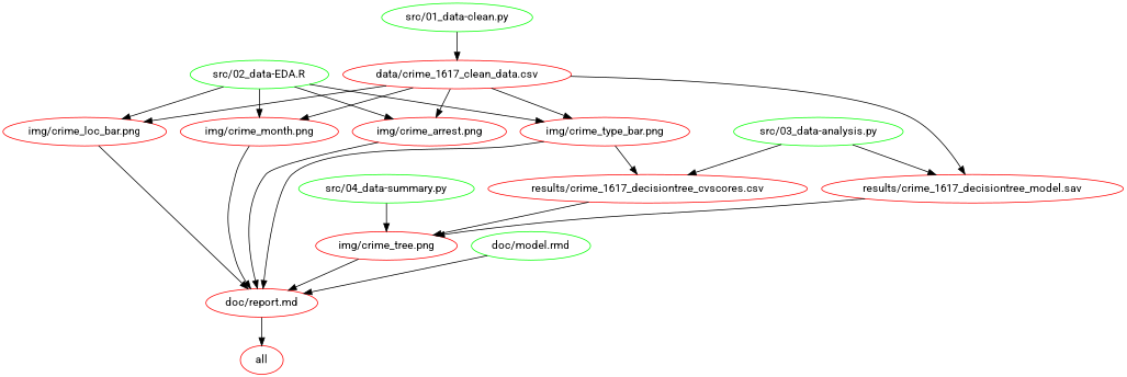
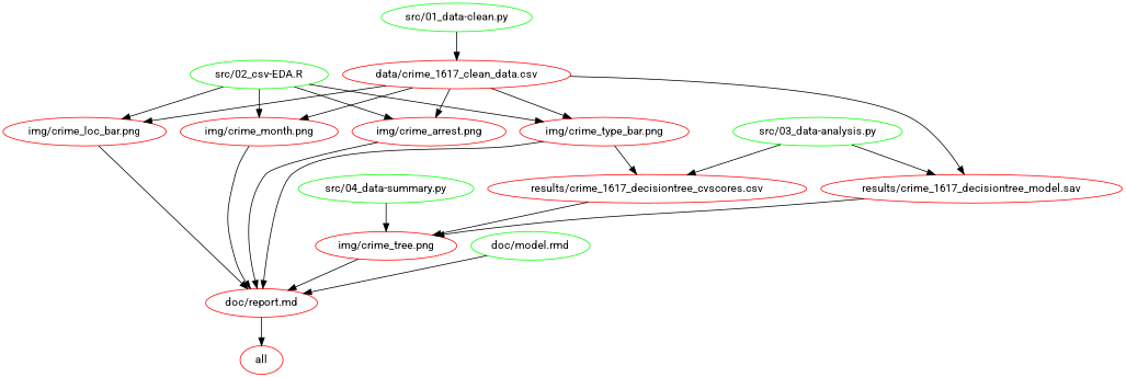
  digraph {
    fontname=Roboto
    node [color=red fontname=Roboto]
    edge [fontname=Roboto]
    n1 [label=all]
    n2 [label="data/crime_1617_clean_data.csv"]
    n3 [label="img/crime_arrest.png"]
    n4 [label="img/crime_loc_bar.png"]
    n5 [label="img/crime_month.png"]
    n6 [label="img/crime_type_bar.png"]
    n7 [label="results/crime_1617_decisiontree_model.sav"]
    n8 [label="doc/report.md"]
    n9 [label="results/crime_1617_decisiontree_cvscores.csv"]
    n10 [label="img/crime_tree.png"]
    n11 [color=green label="doc/model.rmd"]
    n12 [color=green label="src/01_data-clean.py"]
-   n13 [color=green label="src/02_data-EDA.R"]
+   n13 [color=green label="src/02_csv-EDA.R"]
    n14 [color=green label="src/03_data-analysis.py"]
    n15 [color=green label="src/04_data-summary.py"]
    n2 -> n3
    n2 -> n4
    n2 -> n5
    n2 -> n6
    n2 -> n7
    n3 -> n8
    n4 -> n8
    n5 -> n8
    n6 -> n8
    n6 -> n9
    n7 -> n10
    n8 -> n1
    n9 -> n10
    n10 -> n8
    n11 -> n8
    n12 -> n2
    n13 -> n3
    n13 -> n4
    n13 -> n5
    n13 -> n6
    n14 -> n7
    n14 -> n9
    n15 -> n10
  }
